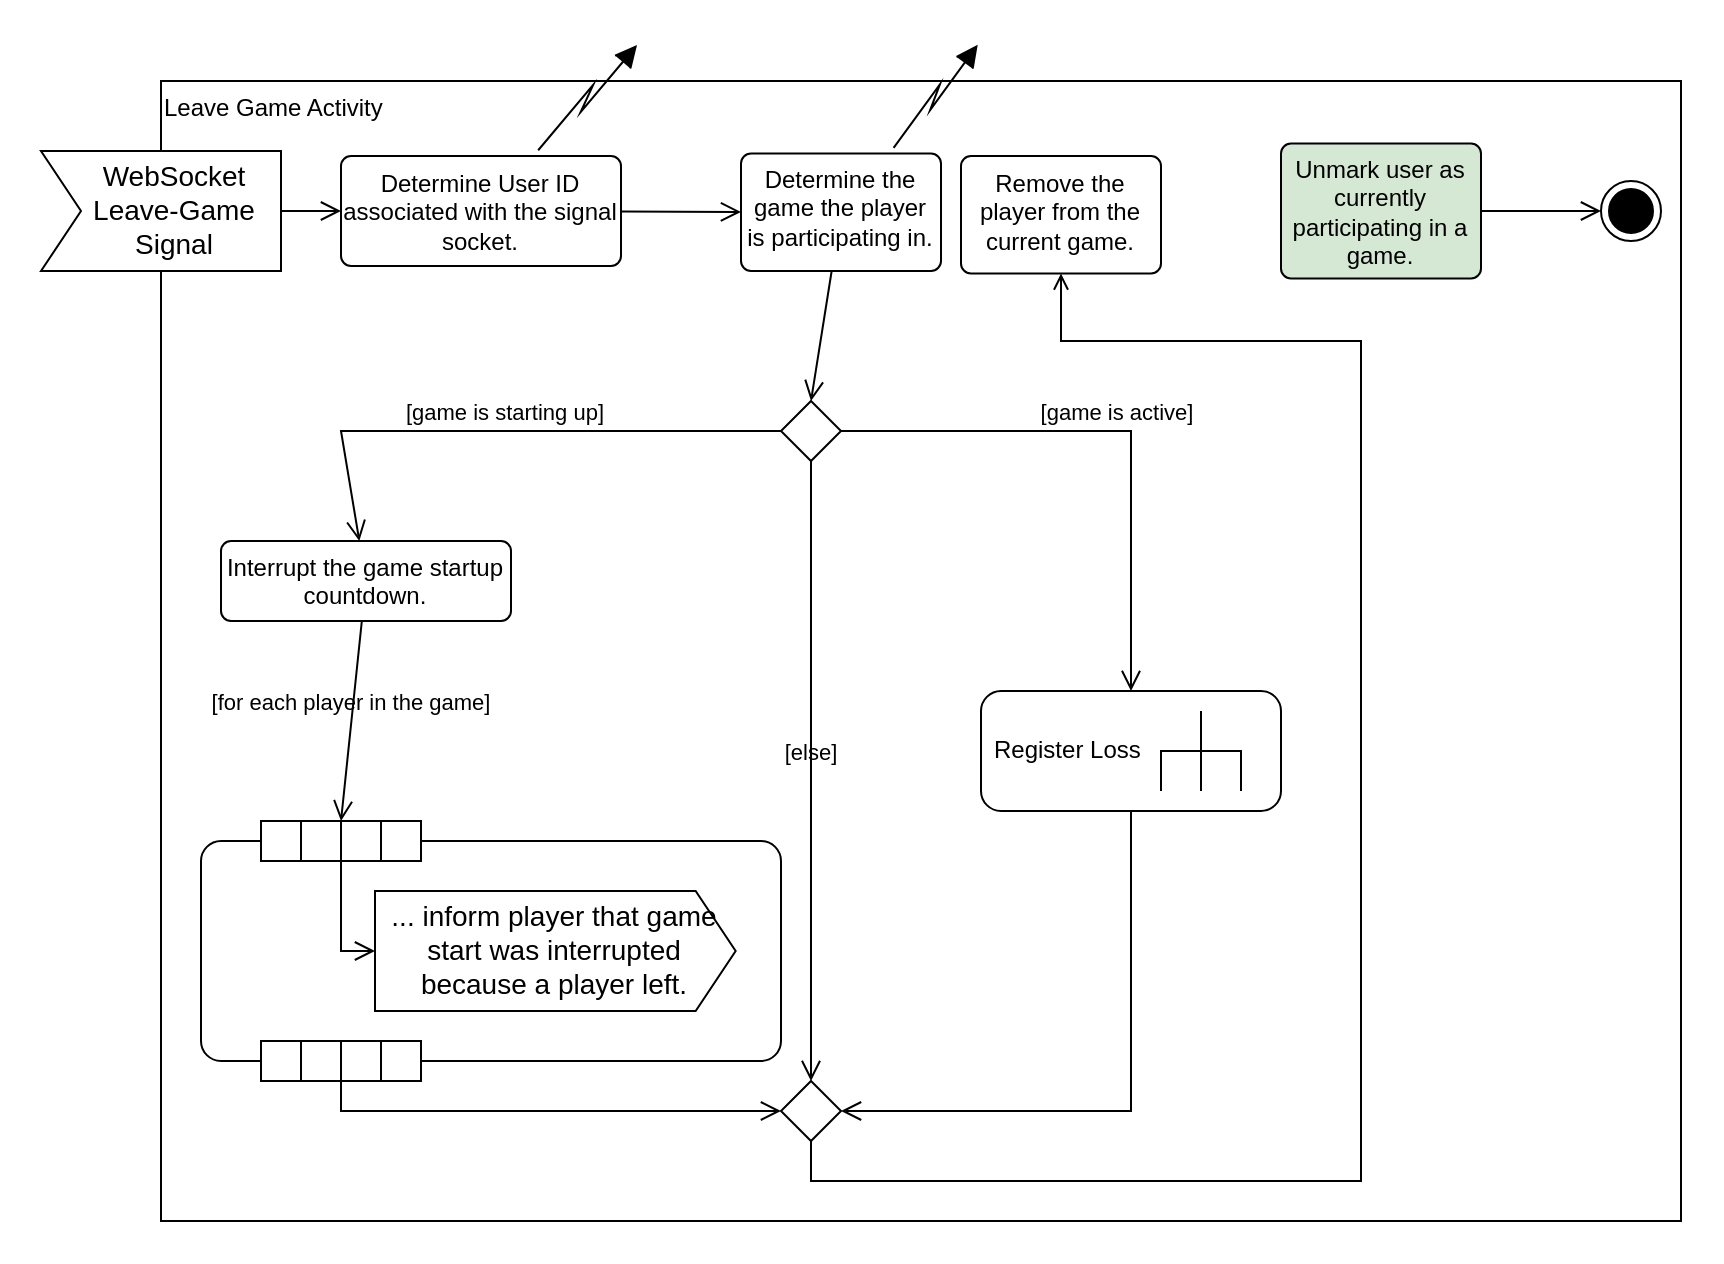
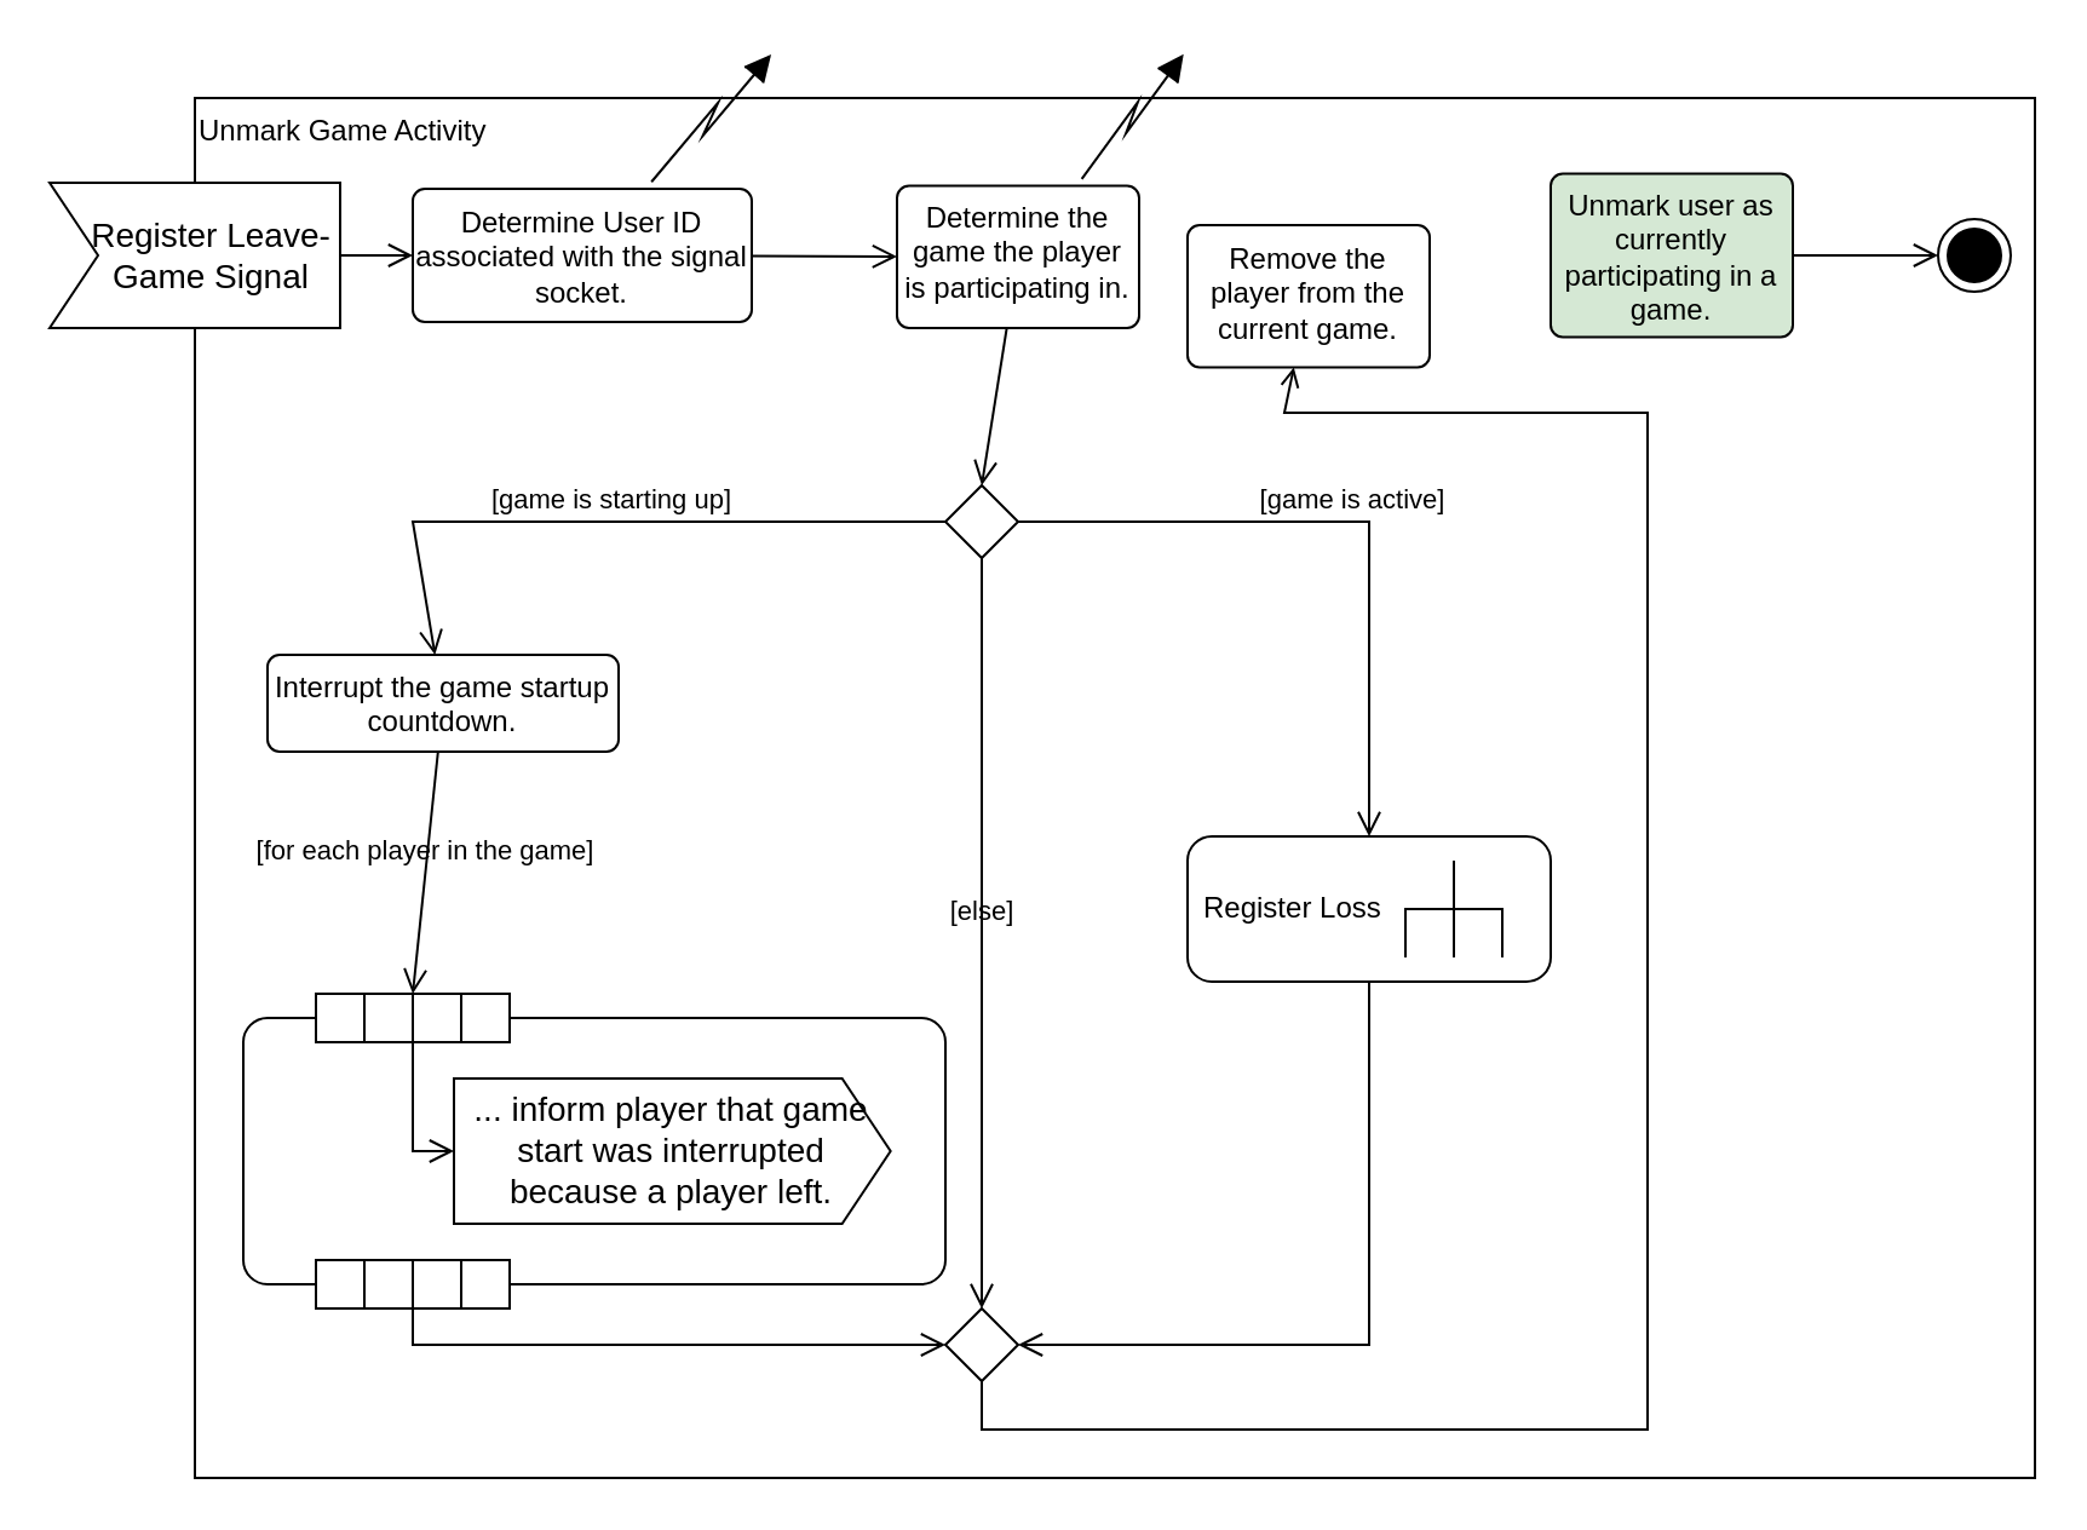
  <mxCell id="0" />
  <mxCell id="1" parent="0" />
- <mxCell id="2" value="Leave Game Activity" style="html=1;dashed=0;whiteSpace=wrap;align=left;verticalAlign=top;" parent="1" vertex="1"><mxGeometry x="80" y="40" width="760" height="570" as="geometry" /></mxCell>
+ <mxCell id="2" value="Unmark Game Activity" style="html=1;dashed=0;whiteSpace=wrap;align=left;verticalAlign=top;" parent="1" vertex="1"><mxGeometry x="80" y="40" width="760" height="570" as="geometry" /></mxCell>
  <mxCell id="3" value="Interrupt the game startup countdown." style="html=1;align=center;verticalAlign=top;rounded=1;absoluteArcSize=1;arcSize=10;dashed=0;whiteSpace=wrap;" parent="1" vertex="1"><mxGeometry x="110" y="270" width="145" height="40" as="geometry" /></mxCell>
  <mxCell id="4" value="[for each player in the game]" style="endArrow=open;startArrow=none;endFill=0;startFill=0;endSize=8;html=1;verticalAlign=bottom;labelBackgroundColor=none;strokeWidth=1;rounded=0;entryX=0.5;entryY=0;entryDx=0;entryDy=0;" parent="1" source="3" target="6" edge="1"><mxGeometry width="160" relative="1" as="geometry"><mxPoint x="290" y="-105" as="sourcePoint" /><mxPoint x="455" y="-105" as="targetPoint" /></mxGeometry></mxCell>
  <mxCell id="5" value="" style="html=1;dashed=0;rounded=1;absoluteArcSize=1;arcSize=20;verticalAlign=middle;align=center;whiteSpace=wrap;" parent="1" vertex="1"><mxGeometry x="100" y="420" width="290" height="110" as="geometry" /></mxCell>
  <mxCell id="6" value="" style="group;resizeWidth=0;resizeHeight=0;html=1;" parent="5" vertex="1"><mxGeometry width="80" height="20" relative="1" as="geometry"><mxPoint x="30" y="-10" as="offset" /></mxGeometry></mxCell>
  <mxCell id="7" value="" style="resizeWidth=0;resizeHeight=0;points=[[0,0],[0.5,0],[1,0]];html=1;whiteSpace=wrap;" parent="6" vertex="1"><mxGeometry width="20" height="20" relative="1" as="geometry"><mxPoint as="offset" /></mxGeometry></mxCell>
  <mxCell id="8" value="" style="resizeWidth=0;resizeHeight=0;points=[[0,0],[0.5,0],[1,0]];html=1;whiteSpace=wrap;" parent="6" vertex="1"><mxGeometry width="20" height="20" relative="1" as="geometry"><mxPoint x="20" as="offset" /></mxGeometry></mxCell>
  <mxCell id="9" value="" style="resizeWidth=0;resizeHeight=0;points=[[0,0],[0.5,0],[1,0]];html=1;whiteSpace=wrap;" parent="6" vertex="1"><mxGeometry width="20" height="20" relative="1" as="geometry"><mxPoint x="40" as="offset" /></mxGeometry></mxCell>
  <mxCell id="10" value="" style="resizeWidth=0;resizeHeight=0;points=[[0,0],[0.5,0],[1,0]];html=1;whiteSpace=wrap;" parent="6" vertex="1"><mxGeometry width="20" height="20" relative="1" as="geometry"><mxPoint x="60" as="offset" /></mxGeometry></mxCell>
  <mxCell id="11" value="" style="group;resizeWidth=0;resizeHeight=0;html=1;" parent="5" vertex="1"><mxGeometry y="1" width="80" height="20" relative="1" as="geometry"><mxPoint x="30" y="-10" as="offset" /></mxGeometry></mxCell>
  <mxCell id="12" value="" style="resizeWidth=0;resizeHeight=0;points=[[0,1],[0.5,1],[1,1]];html=1;whiteSpace=wrap;" parent="11" vertex="1"><mxGeometry width="20" height="20" relative="1" as="geometry"><mxPoint as="offset" /></mxGeometry></mxCell>
  <mxCell id="13" value="" style="resizeWidth=0;resizeHeight=0;points=[[0,1],[0.5,1],[1,1]];html=1;whiteSpace=wrap;" parent="11" vertex="1"><mxGeometry width="20" height="20" relative="1" as="geometry"><mxPoint x="20" as="offset" /></mxGeometry></mxCell>
  <mxCell id="14" value="" style="resizeWidth=0;resizeHeight=0;points=[[0,1],[0.5,1],[1,1]];html=1;whiteSpace=wrap;" parent="11" vertex="1"><mxGeometry width="20" height="20" relative="1" as="geometry"><mxPoint x="40" as="offset" /></mxGeometry></mxCell>
  <mxCell id="15" value="" style="resizeWidth=0;resizeHeight=0;points=[[0,1],[0.5,1],[1,1]];html=1;whiteSpace=wrap;" parent="11" vertex="1"><mxGeometry width="20" height="20" relative="1" as="geometry"><mxPoint x="60" as="offset" /></mxGeometry></mxCell>
  <mxCell id="16" value="... inform player that game start was interrupted because a player left." style="html=1;shape=mxgraph.infographic.ribbonSimple;notch1=0;notch2=20;align=center;verticalAlign=middle;fontSize=14;fontStyle=0;fillColor=#FFFFFF;whiteSpace=wrap;" parent="5" vertex="1"><mxGeometry x="87" y="25" width="180.332" height="60" as="geometry" /></mxCell>
  <mxCell id="17" value="" style="endArrow=open;startArrow=none;endFill=0;startFill=0;endSize=8;html=1;verticalAlign=bottom;labelBackgroundColor=none;strokeWidth=1;rounded=0;exitX=0.5;exitY=1;exitDx=0;exitDy=0;" parent="5" source="6" target="16" edge="1"><mxGeometry width="160" relative="1" as="geometry"><mxPoint x="70.303" y="-47" as="sourcePoint" /><mxPoint x="70.303" as="targetPoint" /><Array as="points"><mxPoint x="70.0" y="55" /></Array></mxGeometry></mxCell>
  <mxCell id="18" value="" style="endArrow=open;startArrow=none;endFill=0;startFill=0;endSize=8;html=1;verticalAlign=bottom;labelBackgroundColor=none;strokeWidth=1;rounded=0;" parent="1" target="19" edge="1" source="33"><mxGeometry width="160" relative="1" as="geometry"><mxPoint x="230" y="500" as="sourcePoint" /><mxPoint x="400" y="215" as="targetPoint" /><Array as="points" /></mxGeometry></mxCell>
  <mxCell id="19" value="" style="ellipse;html=1;shape=endState;fillColor=strokeColor;" parent="1" vertex="1"><mxGeometry x="800" y="90" width="30" height="30" as="geometry" /></mxCell>
- <mxCell id="20" value="WebSocket Leave-Game Signal" style="html=1;shape=mxgraph.infographic.ribbonSimple;notch1=20;notch2=0;align=center;verticalAlign=middle;fontSize=14;fontStyle=0;fillColor=#FFFFFF;flipH=0;spacingRight=0;spacingLeft=14;whiteSpace=wrap;" vertex="1" parent="1"><mxGeometry x="20" y="75" width="120" height="60" as="geometry" /></mxCell>
+ <mxCell id="20" value="Register Leave-Game Signal" style="html=1;shape=mxgraph.infographic.ribbonSimple;notch1=20;notch2=0;align=center;verticalAlign=middle;fontSize=14;fontStyle=0;fillColor=#FFFFFF;flipH=0;spacingRight=0;spacingLeft=14;whiteSpace=wrap;" vertex="1" parent="1"><mxGeometry x="20" y="75" width="120" height="60" as="geometry" /></mxCell>
  <mxCell id="21" value="Determine User ID associated with the signal socket." style="html=1;align=center;verticalAlign=top;rounded=1;absoluteArcSize=1;arcSize=10;dashed=0;whiteSpace=wrap;" vertex="1" parent="1"><mxGeometry x="170" y="77.5" width="140" height="55" as="geometry" /></mxCell>
  <mxCell id="22" value="" style="endArrow=open;startArrow=none;endFill=0;startFill=0;endSize=8;html=1;verticalAlign=bottom;labelBackgroundColor=none;strokeWidth=1;rounded=0;" edge="1" parent="1" source="20" target="21"><mxGeometry width="160" relative="1" as="geometry"><mxPoint x="350" y="400" as="sourcePoint" /><mxPoint x="510" y="400" as="targetPoint" /></mxGeometry></mxCell>
  <mxCell id="23" value="" style="endArrow=open;startArrow=none;endFill=0;startFill=0;endSize=8;html=1;verticalAlign=bottom;labelBackgroundColor=none;strokeWidth=1;rounded=0;" edge="1" parent="1" source="21" target="35"><mxGeometry width="160" relative="1" as="geometry"><mxPoint x="150" y="115" as="sourcePoint" /><mxPoint x="350" y="105" as="targetPoint" /><Array as="points" /></mxGeometry></mxCell>
- <mxCell id="24" value="Remove the player from the current game." style="html=1;align=center;verticalAlign=top;rounded=1;absoluteArcSize=1;arcSize=10;dashed=0;whiteSpace=wrap;" vertex="1" parent="1"><mxGeometry x="480" y="77.5" width="100" height="58.75" as="geometry" /></mxCell>
+ <mxCell id="24" value="Remove the player from the current game." style="html=1;align=center;verticalAlign=top;rounded=1;absoluteArcSize=1;arcSize=10;dashed=0;whiteSpace=wrap;" vertex="1" parent="1"><mxGeometry x="490" y="92.5" width="100" height="58.75" as="geometry" /></mxCell>
  <mxCell id="25" value="" style="rhombus;" vertex="1" parent="1"><mxGeometry x="390" y="200.01" width="30" height="30" as="geometry" /></mxCell>
  <mxCell id="26" value="[game is starting up]" style="endArrow=open;startArrow=none;endFill=0;startFill=0;endSize=8;html=1;verticalAlign=bottom;labelBackgroundColor=none;strokeWidth=1;rounded=0;exitX=0;exitY=0.5;exitDx=0;exitDy=0;" edge="1" parent="1" source="25" target="3"><mxGeometry width="160" relative="1" as="geometry"><mxPoint x="390" y="115" as="sourcePoint" /><mxPoint x="490" y="116" as="targetPoint" /><Array as="points"><mxPoint x="170" y="215" /></Array></mxGeometry></mxCell>
  <mxCell id="27" value="" style="rhombus;" vertex="1" parent="1"><mxGeometry x="390" y="540" width="30" height="30" as="geometry" /></mxCell>
  <mxCell id="28" value="" style="endArrow=open;startArrow=none;endFill=0;startFill=0;endSize=8;html=1;verticalAlign=bottom;labelBackgroundColor=none;strokeWidth=1;rounded=0;exitX=0.5;exitY=1;exitDx=0;exitDy=0;entryX=0;entryY=0.5;entryDx=0;entryDy=0;" edge="1" parent="1" source="11" target="27"><mxGeometry width="160" relative="1" as="geometry"><mxPoint x="445" y="580" as="sourcePoint" /><mxPoint x="445" y="610" as="targetPoint" /><Array as="points"><mxPoint x="170" y="555" /></Array></mxGeometry></mxCell>
  <mxCell id="29" value="" style="endArrow=open;startArrow=none;endFill=0;startFill=0;endSize=8;html=1;verticalAlign=bottom;labelBackgroundColor=none;strokeWidth=1;rounded=0;entryX=1;entryY=0.5;entryDx=0;entryDy=0;" edge="1" parent="1" source="31" target="27"><mxGeometry width="160" relative="1" as="geometry"><mxPoint x="570" y="300" as="sourcePoint" /><mxPoint x="430" y="565" as="targetPoint" /><Array as="points"><mxPoint x="565" y="555" /></Array></mxGeometry></mxCell>
  <mxCell id="30" value="" style="endArrow=none;startArrow=open;endFill=0;startFill=0;endSize=8;html=1;verticalAlign=bottom;labelBackgroundColor=none;strokeWidth=1;rounded=0;entryX=0.5;entryY=1;entryDx=0;entryDy=0;" edge="1" parent="1" source="24" target="27"><mxGeometry width="160" relative="1" as="geometry"><mxPoint x="580" y="310" as="sourcePoint" /><mxPoint x="460" y="565" as="targetPoint" /><Array as="points"><mxPoint x="530" y="170" /><mxPoint x="680" y="170" /><mxPoint x="680" y="590" /><mxPoint x="405" y="590" /></Array></mxGeometry></mxCell>
  <mxCell id="31" value="Register Loss" style="shape=mxgraph.uml25.behaviorAction;html=1;rounded=1;absoluteArcSize=1;arcSize=10;align=left;spacingLeft=5;whiteSpace=wrap;" vertex="1" parent="1"><mxGeometry x="490" y="345" width="150" height="60" as="geometry" /></mxCell>
  <mxCell id="32" value="[else]" style="endArrow=open;startArrow=none;endFill=0;startFill=0;endSize=8;html=1;verticalAlign=bottom;labelBackgroundColor=none;strokeWidth=1;rounded=0;entryX=0.5;entryY=0;entryDx=0;entryDy=0;exitX=0.5;exitY=1;exitDx=0;exitDy=0;" edge="1" parent="1" source="25" target="27"><mxGeometry width="160" relative="1" as="geometry"><mxPoint x="375" y="130" as="sourcePoint" /><mxPoint x="430" y="550" as="targetPoint" /><Array as="points" /></mxGeometry></mxCell>
  <mxCell id="33" value="Unmark user as currently participating in a game." style="html=1;align=center;verticalAlign=top;rounded=1;absoluteArcSize=1;arcSize=10;dashed=0;whiteSpace=wrap;fillColor=#d5e8d4;" vertex="1" parent="1"><mxGeometry x="640" y="71.25" width="100" height="67.5" as="geometry" /></mxCell>
  <mxCell id="34" value="[game is active]" style="endArrow=open;startArrow=none;endFill=0;startFill=0;endSize=8;html=1;verticalAlign=bottom;labelBackgroundColor=none;strokeWidth=1;rounded=0;exitX=1;exitY=0.5;exitDx=0;exitDy=0;" edge="1" parent="1" source="25" target="31"><mxGeometry width="160" relative="1" as="geometry"><mxPoint x="380" y="215" as="sourcePoint" /><mxPoint x="515" y="215.007" as="targetPoint" /><Array as="points"><mxPoint x="565" y="215" /></Array></mxGeometry></mxCell>
  <mxCell id="35" value="Determine the game the player is participating in." style="html=1;align=center;verticalAlign=top;rounded=1;absoluteArcSize=1;arcSize=10;dashed=0;whiteSpace=wrap;" vertex="1" parent="1"><mxGeometry x="370" y="76.25" width="100" height="58.75" as="geometry" /></mxCell>
  <mxCell id="36" value="" style="endArrow=open;startArrow=none;endFill=0;startFill=0;endSize=8;html=1;verticalAlign=bottom;labelBackgroundColor=none;strokeWidth=1;rounded=0;entryX=0.5;entryY=0;entryDx=0;entryDy=0;" edge="1" parent="1" source="35" target="25"><mxGeometry width="160" relative="1" as="geometry"><mxPoint x="270" y="120" as="sourcePoint" /><mxPoint x="430" y="120" as="targetPoint" /></mxGeometry></mxCell>
  <mxCell id="37" value="" style="shape=mxgraph.lean_mapping.electronic_info_flow_edge;html=1;rounded=0;" edge="1" parent="1" source="35"><mxGeometry width="160" relative="1" as="geometry"><mxPoint x="270" y="120" as="sourcePoint" /><mxPoint x="490" y="20" as="targetPoint" /></mxGeometry></mxCell>
  <mxCell id="38" value="" style="shape=mxgraph.lean_mapping.electronic_info_flow_edge;html=1;rounded=0;" edge="1" parent="1" source="21"><mxGeometry width="160" relative="1" as="geometry"><mxPoint x="444" y="86" as="sourcePoint" /><mxPoint x="320" y="20" as="targetPoint" /></mxGeometry></mxCell>
